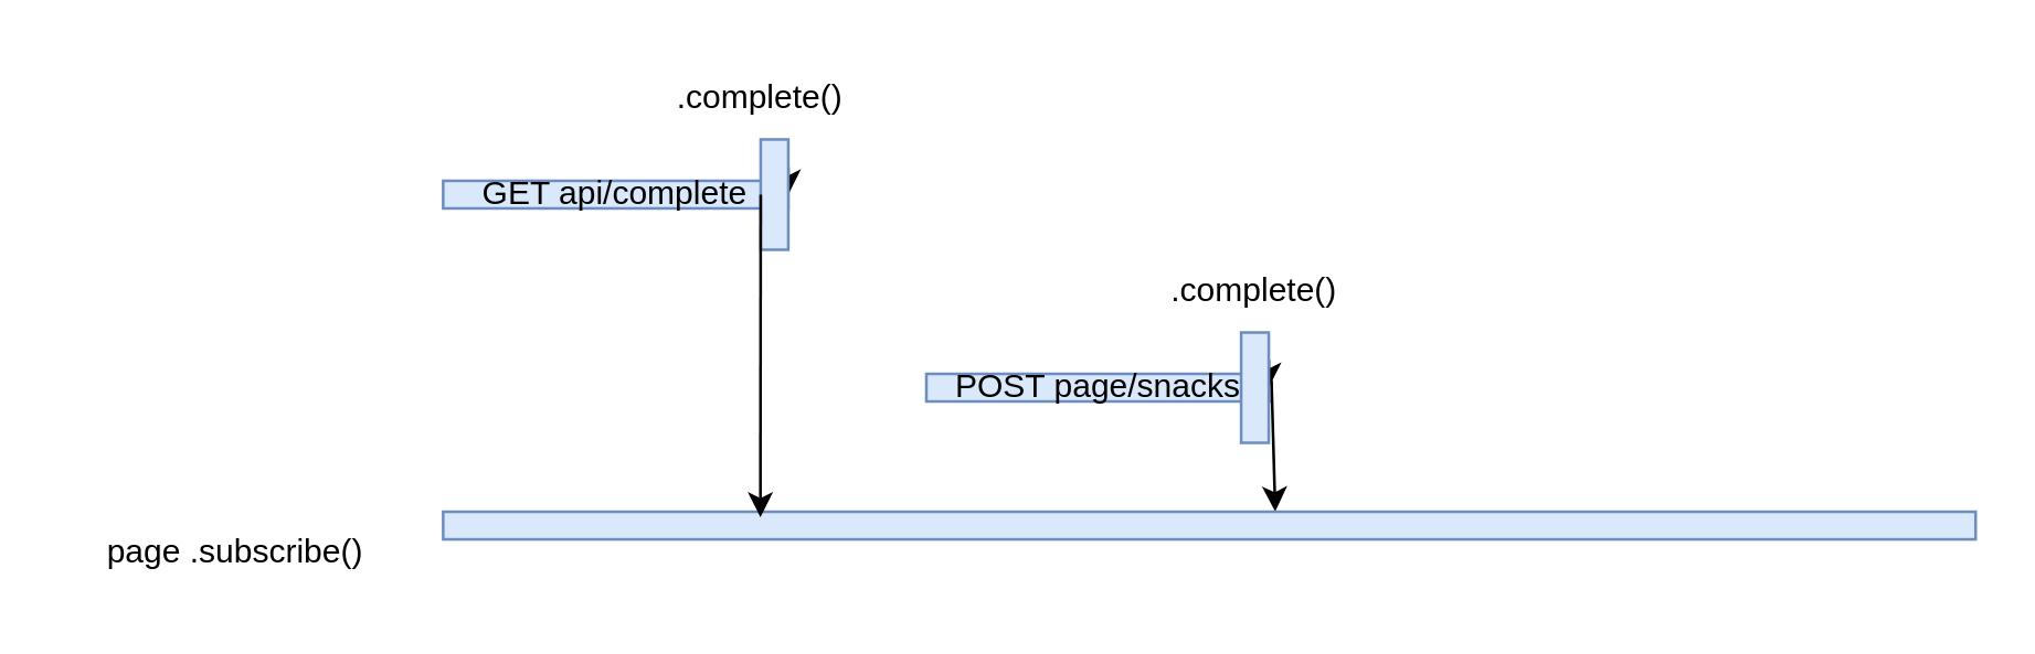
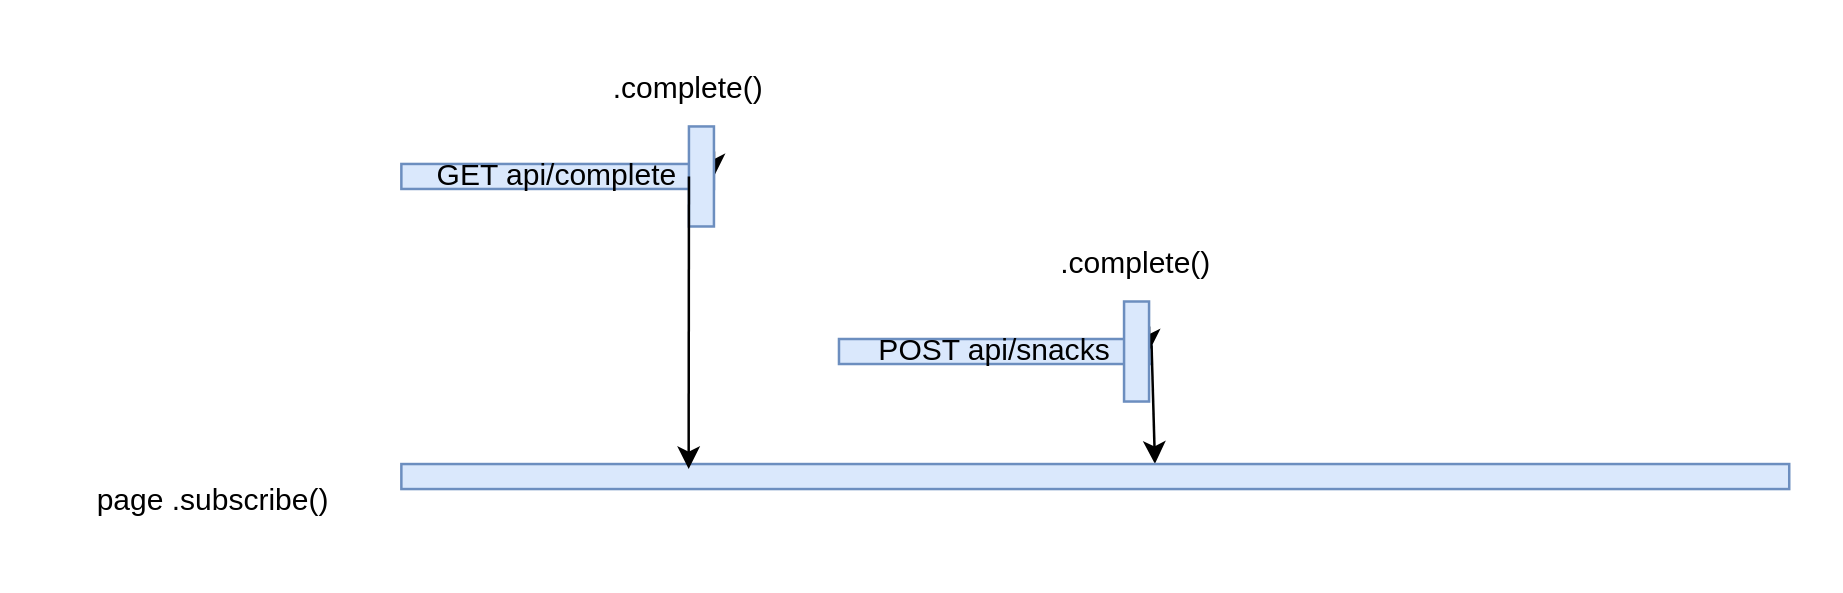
  <mxCell id="0" />
  <mxCell id="1" parent="0" />
- <mxCell id="2" value="POST page/snacks" style="rounded=0;whiteSpace=wrap;html=1;fillColor=#dae8fc;strokeColor=#6c8ebf;" vertex="1" parent="1"><mxGeometry x="335" y="135" width="125" height="10" as="geometry" /></mxCell>
+ <mxCell id="2" value="POST api/snacks" style="rounded=0;whiteSpace=wrap;html=1;fillColor=#dae8fc;strokeColor=#6c8ebf;" vertex="1" parent="1"><mxGeometry x="335" y="135" width="125" height="10" as="geometry" /></mxCell>
  <mxCell id="3" value="GET api/complete" style="rounded=0;whiteSpace=wrap;html=1;fillColor=#dae8fc;strokeColor=#6c8ebf;" vertex="1" parent="1"><mxGeometry x="160" y="65" width="125" height="10" as="geometry" /></mxCell>
  <mxCell id="4" value="page .subscribe()" style="text;html=1;align=center;verticalAlign=middle;whiteSpace=wrap;rounded=0;" vertex="1" parent="1"><mxGeometry x="20" y="185" width="130" height="30" as="geometry" /></mxCell>
  <mxCell id="5" value="" style="endArrow=classic;html=1;entryX=1;entryY=0.5;entryDx=0;entryDy=0;exitX=1;exitY=0.25;exitDx=0;exitDy=0;" edge="1" parent="1" source="7" target="3"><mxGeometry width="50" height="50" relative="1" as="geometry"><mxPoint x="475" y="325" as="sourcePoint" /><mxPoint x="525" y="275" as="targetPoint" /></mxGeometry></mxCell>
  <mxCell id="6" value="" style="endArrow=classic;html=1;entryX=0.543;entryY=-0.008;entryDx=0;entryDy=0;exitX=1;exitY=0.25;exitDx=0;exitDy=0;entryPerimeter=0;" edge="1" parent="1" source="2" target="9"><mxGeometry width="50" height="50" relative="1" as="geometry"><mxPoint x="460" y="138" as="sourcePoint" /><mxPoint x="285" y="70" as="targetPoint" /></mxGeometry></mxCell>
  <mxCell id="7" value="" style="rounded=0;whiteSpace=wrap;html=1;fillColor=#dae8fc;strokeColor=#6c8ebf;" vertex="1" parent="1"><mxGeometry x="275" y="50" width="10" height="40" as="geometry" /></mxCell>
  <mxCell id="8" value=".complete()" style="text;html=1;align=center;verticalAlign=middle;whiteSpace=wrap;rounded=0;" vertex="1" parent="1"><mxGeometry x="225" y="20" width="100" height="30" as="geometry" /></mxCell>
  <mxCell id="9" value="" style="rounded=0;whiteSpace=wrap;html=1;fillColor=#dae8fc;strokeColor=#6c8ebf;" vertex="1" parent="1"><mxGeometry x="160" y="185" width="555" height="10" as="geometry" /></mxCell>
  <mxCell id="10" value="" style="endArrow=classic;html=1;exitX=0;exitY=0.5;exitDx=0;exitDy=0;entryX=0.207;entryY=0.2;entryDx=0;entryDy=0;entryPerimeter=0;" edge="1" parent="1" source="7" target="9"><mxGeometry width="50" height="50" relative="1" as="geometry"><mxPoint x="475" y="325" as="sourcePoint" /><mxPoint x="525" y="275" as="targetPoint" /></mxGeometry></mxCell>
  <mxCell id="11" value="" style="endArrow=classic;html=1;entryX=1;entryY=0.5;entryDx=0;entryDy=0;exitX=1;exitY=0.25;exitDx=0;exitDy=0;" edge="1" parent="1" source="12"><mxGeometry width="50" height="50" relative="1" as="geometry"><mxPoint x="649" y="395" as="sourcePoint" /><mxPoint x="459" y="140" as="targetPoint" /></mxGeometry></mxCell>
  <mxCell id="12" value="" style="rounded=0;whiteSpace=wrap;html=1;fillColor=#dae8fc;strokeColor=#6c8ebf;" vertex="1" parent="1"><mxGeometry x="449" y="120" width="10" height="40" as="geometry" /></mxCell>
  <mxCell id="13" value=".complete()" style="text;html=1;align=center;verticalAlign=middle;whiteSpace=wrap;rounded=0;" vertex="1" parent="1"><mxGeometry x="404" y="90" width="100" height="30" as="geometry" /></mxCell>
